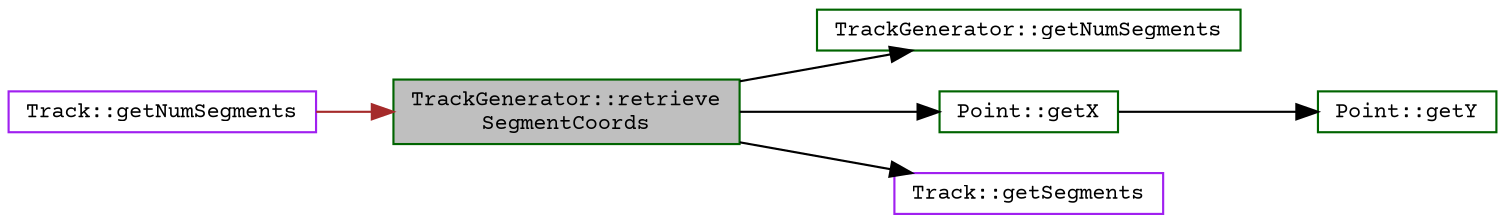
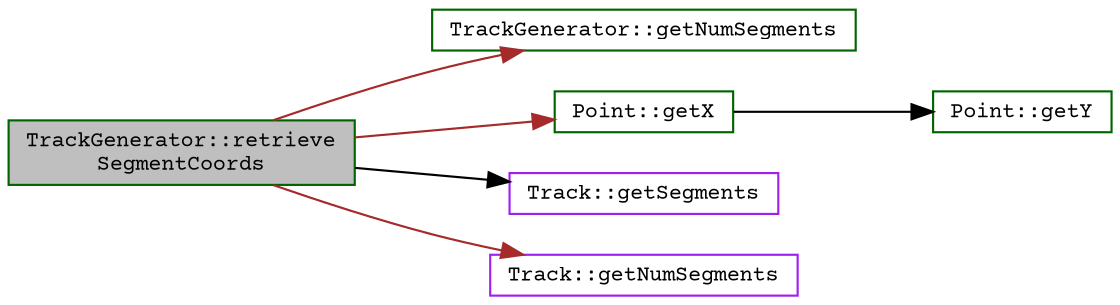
  digraph {
    fontname="Courier Prime"
    rankdir=LR
    node [color=darkgreen fillcolor=white fontname="Courier Prime" fontsize=10 shape=record style=filled]
    edge [color=black fontname="Courier Prime" fontsize=10 labelfontname=Helvetica labelfontsize=10 style=solid]
    n1 [fillcolor=grey75 fontcolor=black height=0.2 label="TrackGenerator::retrieve\lSegmentCoords" width=0.4]
    n2 [height=0.2 label="TrackGenerator::getNumSegments" width=0.4]
    n3 [height=0.2 label="Point::getX" width=0.4]
    n4 [color=purple height=0.2 label="Track::getSegments" width=0.4]
    n5 [color=purple height=0.2 label="Track::getNumSegments" width=0.4]
    n6 [height=0.2 label="Point::getY" width=0.4]
-   n1 -> n2
-   n1 -> n3
+   n1 -> n2 [color=brown]
+   n1 -> n3 [color=brown]
    n1 -> n4
-   n5 -> n1 [color=brown]
+   n1 -> n5 [color=brown]
    n3 -> n6
  }
